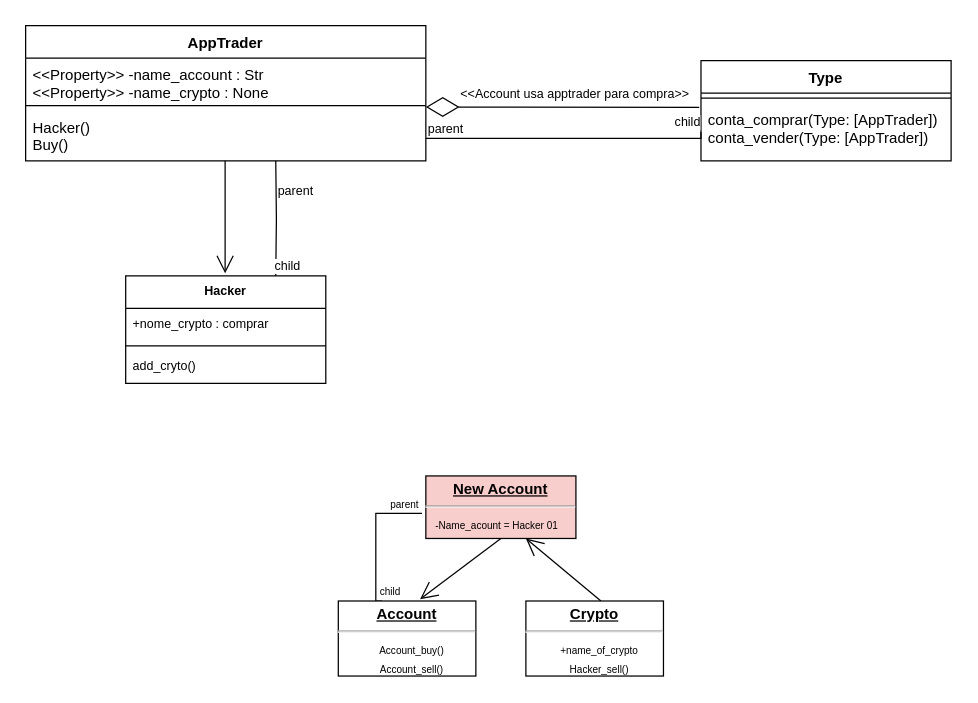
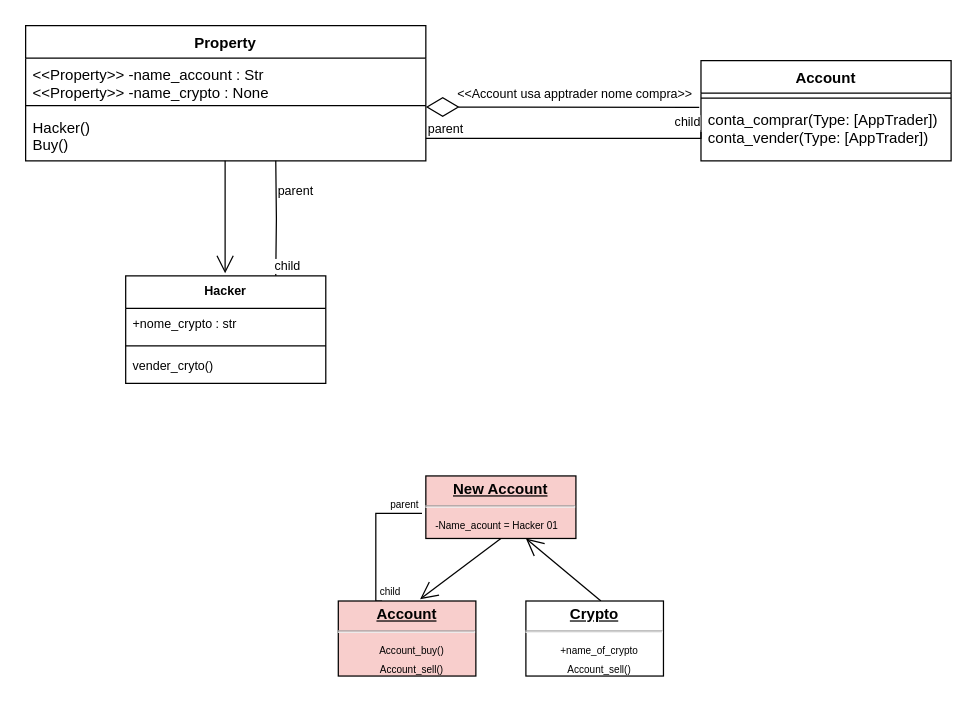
  <mxCell id="0" />
  <mxCell id="1" parent="0" />
- <mxCell id="2" value="AppTrader" style="swimlane;fontStyle=1;align=center;verticalAlign=top;childLayout=stackLayout;horizontal=1;startSize=26;horizontalStack=0;resizeParent=1;resizeParentMax=0;resizeLast=0;collapsible=1;marginBottom=0;" vertex="1" parent="1"><mxGeometry x="20" y="20" width="320" height="108" as="geometry" /></mxCell>
+ <mxCell id="2" value="Property" style="swimlane;fontStyle=1;align=center;verticalAlign=top;childLayout=stackLayout;horizontal=1;startSize=26;horizontalStack=0;resizeParent=1;resizeParentMax=0;resizeLast=0;collapsible=1;marginBottom=0;" vertex="1" parent="1"><mxGeometry x="20" y="20" width="320" height="108" as="geometry" /></mxCell>
  <mxCell id="3" value="&lt;&lt;Property&gt;&gt; -name_account : Str&#10;&lt;&lt;Property&gt;&gt; -name_crypto : None" style="text;strokeColor=none;fillColor=none;align=left;verticalAlign=top;spacingLeft=4;spacingRight=4;overflow=hidden;rotatable=0;points=[[0,0.5],[1,0.5]];portConstraint=eastwest;" vertex="1" parent="2"><mxGeometry y="26" width="320" height="34" as="geometry" /></mxCell>
  <mxCell id="4" value="" style="line;strokeWidth=1;fillColor=none;align=left;verticalAlign=middle;spacingTop=-1;spacingLeft=3;spacingRight=3;rotatable=0;labelPosition=right;points=[];portConstraint=eastwest;strokeColor=inherit;" vertex="1" parent="2"><mxGeometry y="60" width="320" height="8" as="geometry" /></mxCell>
  <mxCell id="5" value="Hacker()&#10;Buy()" style="text;strokeColor=none;fillColor=none;align=left;verticalAlign=top;spacingLeft=4;spacingRight=4;overflow=hidden;rotatable=0;points=[[0,0.5],[1,0.5]];portConstraint=eastwest;" vertex="1" parent="2"><mxGeometry y="68" width="320" height="40" as="geometry" /></mxCell>
- <mxCell id="6" value="Type" style="swimlane;fontStyle=1;align=center;verticalAlign=top;childLayout=stackLayout;horizontal=1;startSize=26;horizontalStack=0;resizeParent=1;resizeParentMax=0;resizeLast=0;collapsible=1;marginBottom=0;" vertex="1" parent="1"><mxGeometry x="560" y="48" width="200" height="80" as="geometry" /></mxCell>
+ <mxCell id="6" value="Account" style="swimlane;fontStyle=1;align=center;verticalAlign=top;childLayout=stackLayout;horizontal=1;startSize=26;horizontalStack=0;resizeParent=1;resizeParentMax=0;resizeLast=0;collapsible=1;marginBottom=0;" vertex="1" parent="1"><mxGeometry x="560" y="48" width="200" height="80" as="geometry" /></mxCell>
  <mxCell id="7" value="" style="line;strokeWidth=1;fillColor=none;align=left;verticalAlign=middle;spacingTop=-1;spacingLeft=3;spacingRight=3;rotatable=0;labelPosition=right;points=[];portConstraint=eastwest;strokeColor=inherit;" vertex="1" parent="6"><mxGeometry y="26" width="200" height="8" as="geometry" /></mxCell>
  <mxCell id="8" value="conta_comprar(Type: [AppTrader])&#10;conta_vender(Type: [AppTrader])" style="text;strokeColor=none;fillColor=none;align=left;verticalAlign=top;spacingLeft=4;spacingRight=4;overflow=hidden;rotatable=0;points=[[0,0.5],[1,0.5]];portConstraint=eastwest;" vertex="1" parent="6"><mxGeometry y="34" width="200" height="46" as="geometry" /></mxCell>
  <mxCell id="9" value="" style="endArrow=diamondThin;endFill=0;endSize=24;html=1;rounded=0;exitX=-0.007;exitY=0.071;exitDx=0;exitDy=0;exitPerimeter=0;" edge="1" parent="1" source="8"><mxGeometry width="160" relative="1" as="geometry"><mxPoint x="560" y="85" as="sourcePoint" /><mxPoint x="340" y="85" as="targetPoint" /></mxGeometry></mxCell>
- <mxCell id="10" value="&lt;font style=&quot;font-size: 10px;&quot;&gt;&amp;lt;&amp;lt;Account usa apptrader para compra&amp;gt;&amp;gt;&lt;/font&gt;" style="text;html=1;align=center;verticalAlign=middle;resizable=0;points=[];autosize=1;strokeColor=none;fillColor=none;" vertex="1" parent="1"><mxGeometry x="354" y="59" width="210" height="30" as="geometry" /></mxCell>
+ <mxCell id="10" value="&lt;font style=&quot;font-size: 10px;&quot;&gt;&amp;lt;&amp;lt;Account usa apptrader nome compra&amp;gt;&amp;gt;&lt;/font&gt;" style="text;html=1;align=center;verticalAlign=middle;resizable=0;points=[];autosize=1;strokeColor=none;fillColor=none;" vertex="1" parent="1"><mxGeometry x="354" y="59" width="210" height="30" as="geometry" /></mxCell>
  <mxCell id="11" value="" style="endArrow=open;endFill=1;endSize=12;html=1;rounded=0;fontSize=10;" edge="1" parent="1"><mxGeometry width="160" relative="1" as="geometry"><mxPoint x="179.5" y="128" as="sourcePoint" /><mxPoint x="179.5" y="218" as="targetPoint" /></mxGeometry></mxCell>
  <mxCell id="12" value="Hacker" style="swimlane;fontStyle=1;align=center;verticalAlign=top;childLayout=stackLayout;horizontal=1;startSize=26;horizontalStack=0;resizeParent=1;resizeParentMax=0;resizeLast=0;collapsible=1;marginBottom=0;fontSize=10;" vertex="1" parent="1"><mxGeometry x="100" y="220" width="160" height="86" as="geometry" /></mxCell>
- <mxCell id="13" value="+nome_crypto : comprar" style="text;strokeColor=none;fillColor=none;align=left;verticalAlign=top;spacingLeft=4;spacingRight=4;overflow=hidden;rotatable=0;points=[[0,0.5],[1,0.5]];portConstraint=eastwest;fontSize=10;" vertex="1" parent="12"><mxGeometry y="26" width="160" height="26" as="geometry" /></mxCell>
+ <mxCell id="13" value="+nome_crypto : str" style="text;strokeColor=none;fillColor=none;align=left;verticalAlign=top;spacingLeft=4;spacingRight=4;overflow=hidden;rotatable=0;points=[[0,0.5],[1,0.5]];portConstraint=eastwest;fontSize=10;" vertex="1" parent="12"><mxGeometry y="26" width="160" height="26" as="geometry" /></mxCell>
  <mxCell id="14" value="" style="line;strokeWidth=1;fillColor=none;align=left;verticalAlign=middle;spacingTop=-1;spacingLeft=3;spacingRight=3;rotatable=0;labelPosition=right;points=[];portConstraint=eastwest;strokeColor=inherit;fontSize=10;" vertex="1" parent="12"><mxGeometry y="52" width="160" height="8" as="geometry" /></mxCell>
- <mxCell id="15" value="add_cryto()" style="text;strokeColor=none;fillColor=none;align=left;verticalAlign=top;spacingLeft=4;spacingRight=4;overflow=hidden;rotatable=0;points=[[0,0.5],[1,0.5]];portConstraint=eastwest;fontSize=10;" vertex="1" parent="12"><mxGeometry y="60" width="160" height="26" as="geometry" /></mxCell>
+ <mxCell id="15" value="vender_cryto()" style="text;strokeColor=none;fillColor=none;align=left;verticalAlign=top;spacingLeft=4;spacingRight=4;overflow=hidden;rotatable=0;points=[[0,0.5],[1,0.5]];portConstraint=eastwest;fontSize=10;" vertex="1" parent="12"><mxGeometry y="60" width="160" height="26" as="geometry" /></mxCell>
  <mxCell id="16" value="" style="endArrow=none;html=1;edgeStyle=orthogonalEdgeStyle;rounded=0;fontSize=10;entryX=0;entryY=0.5;entryDx=0;entryDy=0;" edge="1" parent="1" target="8"><mxGeometry relative="1" as="geometry"><mxPoint x="340" y="110" as="sourcePoint" /><mxPoint x="500" y="110" as="targetPoint" /><Array as="points"><mxPoint x="560" y="110" /></Array></mxGeometry></mxCell>
  <mxCell id="17" value="parent" style="edgeLabel;resizable=0;html=1;align=left;verticalAlign=bottom;fontSize=10;" connectable="0" vertex="1" parent="16"><mxGeometry x="-1" relative="1" as="geometry" /></mxCell>
  <mxCell id="18" value="child" style="edgeLabel;resizable=0;html=1;align=right;verticalAlign=bottom;fontSize=10;" connectable="0" vertex="1" parent="16"><mxGeometry x="1" relative="1" as="geometry" /></mxCell>
  <mxCell id="19" value="" style="endArrow=none;html=1;edgeStyle=orthogonalEdgeStyle;rounded=0;fontSize=10;entryX=0.75;entryY=0;entryDx=0;entryDy=0;" edge="1" parent="1" target="12"><mxGeometry relative="1" as="geometry"><mxPoint x="220" y="128" as="sourcePoint" /><mxPoint x="380" y="128" as="targetPoint" /></mxGeometry></mxCell>
  <mxCell id="20" value="parent" style="edgeLabel;resizable=0;html=1;align=left;verticalAlign=bottom;fontSize=10;" connectable="0" vertex="1" parent="19"><mxGeometry x="-1" relative="1" as="geometry"><mxPoint y="32" as="offset" /></mxGeometry></mxCell>
  <mxCell id="21" value="child" style="edgeLabel;resizable=0;html=1;align=right;verticalAlign=bottom;fontSize=10;" connectable="0" vertex="1" parent="19"><mxGeometry x="1" relative="1" as="geometry"><mxPoint x="20" as="offset" /></mxGeometry></mxCell>
  <mxCell id="22" value="" style="endArrow=open;endFill=1;endSize=12;html=1;rounded=0;fontSize=10;entryX=0.5;entryY=1;entryDx=0;entryDy=0;" edge="1" parent="1"><mxGeometry width="160" relative="1" as="geometry"><mxPoint x="480" y="480" as="sourcePoint" /><mxPoint x="420" y="430" as="targetPoint" /></mxGeometry></mxCell>
  <mxCell id="23" value="" style="endArrow=open;endFill=1;endSize=12;html=1;rounded=0;fontSize=8;entryX=0.554;entryY=-0.03;entryDx=0;entryDy=0;entryPerimeter=0;" edge="1" parent="1"><mxGeometry width="160" relative="1" as="geometry"><mxPoint x="400" y="430" as="sourcePoint" /><mxPoint x="335.4" y="478.5" as="targetPoint" /></mxGeometry></mxCell>
  <mxCell id="24" value="" style="endArrow=none;html=1;edgeStyle=orthogonalEdgeStyle;rounded=0;fontSize=8;entryX=0.25;entryY=0;entryDx=0;entryDy=0;exitX=0.144;exitY=1.07;exitDx=0;exitDy=0;exitPerimeter=0;" edge="1" parent="1"><mxGeometry relative="1" as="geometry"><mxPoint x="336.91" y="410" as="sourcePoint" /><mxPoint x="305" y="480" as="targetPoint" /><Array as="points"><mxPoint x="300" y="410" /><mxPoint x="300" y="480" /></Array></mxGeometry></mxCell>
  <mxCell id="25" value="parent" style="edgeLabel;resizable=0;html=1;align=left;verticalAlign=bottom;fontSize=8;" connectable="0" vertex="1" parent="24"><mxGeometry x="-1" relative="1" as="geometry"><mxPoint x="-27" as="offset" /></mxGeometry></mxCell>
  <mxCell id="26" value="child" style="edgeLabel;resizable=0;html=1;align=right;verticalAlign=bottom;fontSize=8;" connectable="0" vertex="1" parent="24"><mxGeometry x="1" relative="1" as="geometry"><mxPoint x="15" as="offset" /></mxGeometry></mxCell>
  <mxCell id="27" value="&lt;p style=&quot;margin:0px;margin-top:4px;text-align:center;text-decoration:underline;&quot;&gt;&lt;b&gt;New Account&lt;/b&gt;&lt;/p&gt;&lt;hr&gt;&lt;p style=&quot;margin:0px;margin-left:8px;&quot;&gt;&lt;span style=&quot;text-align: center; font-size: 8px;&quot;&gt;-&lt;/span&gt;&lt;font style=&quot;text-align: center; font-size: 8px;&quot;&gt;Name_acount = Hacker 01&lt;/font&gt;&lt;br&gt;&lt;/p&gt;" style="verticalAlign=top;align=left;overflow=fill;fontSize=12;fontFamily=Helvetica;html=1;fillColor=#f8cecc;" vertex="1" parent="1"><mxGeometry x="340" y="380" width="120" height="50" as="geometry" /></mxCell>
- <mxCell id="28" value="&lt;p style=&quot;margin:0px;margin-top:4px;text-align:center;text-decoration:underline;&quot;&gt;&lt;b&gt;Account&lt;/b&gt;&lt;/p&gt;&lt;hr&gt;&lt;p style=&quot;text-align: center; margin: 0px 0px 0px 8px;&quot;&gt;&lt;span style=&quot;font-size: 8px;&quot;&gt;Account_buy()&lt;/span&gt;&lt;/p&gt;&lt;p style=&quot;text-align: center; margin: 0px 0px 0px 8px;&quot;&gt;&lt;span style=&quot;font-size: 8px;&quot;&gt;Account_sell()&lt;/span&gt;&lt;/p&gt;" style="verticalAlign=top;align=left;overflow=fill;fontSize=12;fontFamily=Helvetica;html=1;" vertex="1" parent="1"><mxGeometry x="270" y="480" width="110" height="60" as="geometry" /></mxCell>
- <mxCell id="29" value="&lt;p style=&quot;margin:0px;margin-top:4px;text-align:center;text-decoration:underline;&quot;&gt;&lt;b&gt;Crypto&lt;/b&gt;&lt;/p&gt;&lt;hr&gt;&lt;p style=&quot;text-align: center; margin: 0px 0px 0px 8px;&quot;&gt;&lt;span style=&quot;font-size: 8px;&quot;&gt;+name_of_crypto&lt;/span&gt;&lt;/p&gt;&lt;p style=&quot;text-align: center; margin: 0px 0px 0px 8px;&quot;&gt;&lt;span style=&quot;font-size: 8px;&quot;&gt;Hacker_sell()&lt;/span&gt;&lt;/p&gt;" style="verticalAlign=top;align=left;overflow=fill;fontSize=12;fontFamily=Helvetica;html=1;" vertex="1" parent="1"><mxGeometry x="420" y="480" width="110" height="60" as="geometry" /></mxCell>
+ <mxCell id="28" value="&lt;p style=&quot;margin:0px;margin-top:4px;text-align:center;text-decoration:underline;&quot;&gt;&lt;b&gt;Account&lt;/b&gt;&lt;/p&gt;&lt;hr&gt;&lt;p style=&quot;text-align: center; margin: 0px 0px 0px 8px;&quot;&gt;&lt;span style=&quot;font-size: 8px;&quot;&gt;Account_buy()&lt;/span&gt;&lt;/p&gt;&lt;p style=&quot;text-align: center; margin: 0px 0px 0px 8px;&quot;&gt;&lt;span style=&quot;font-size: 8px;&quot;&gt;Account_sell()&lt;/span&gt;&lt;/p&gt;" style="verticalAlign=top;align=left;overflow=fill;fontSize=12;fontFamily=Helvetica;html=1;fillColor=#f8cecc;" vertex="1" parent="1"><mxGeometry x="270" y="480" width="110" height="60" as="geometry" /></mxCell>
+ <mxCell id="29" value="&lt;p style=&quot;margin:0px;margin-top:4px;text-align:center;text-decoration:underline;&quot;&gt;&lt;b&gt;Crypto&lt;/b&gt;&lt;/p&gt;&lt;hr&gt;&lt;p style=&quot;text-align: center; margin: 0px 0px 0px 8px;&quot;&gt;&lt;span style=&quot;font-size: 8px;&quot;&gt;+name_of_crypto&lt;/span&gt;&lt;/p&gt;&lt;p style=&quot;text-align: center; margin: 0px 0px 0px 8px;&quot;&gt;&lt;span style=&quot;font-size: 8px;&quot;&gt;Account_sell()&lt;/span&gt;&lt;/p&gt;" style="verticalAlign=top;align=left;overflow=fill;fontSize=12;fontFamily=Helvetica;html=1;" vertex="1" parent="1"><mxGeometry x="420" y="480" width="110" height="60" as="geometry" /></mxCell>
